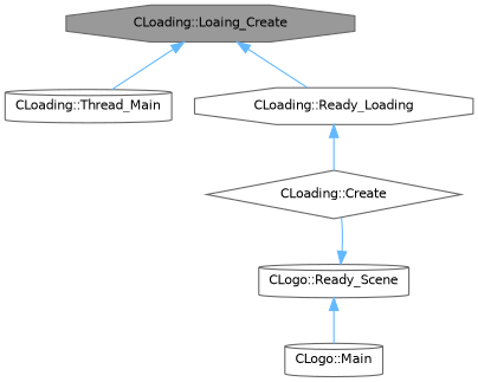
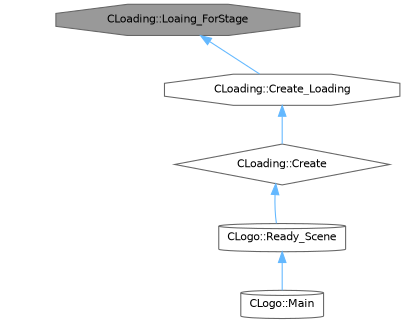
  digraph {
    rankdir=TB
    node [color=grey40 fillcolor=white fontname=Helvetica fontsize=10 shape=cylinder style=filled]
    edge [color=steelblue1 dir=back fontname=Helvetica fontsize=10 labelfontname=Helvetica labelfontsize=10 style=solid]
-   n1 [color=gray40 fillcolor=grey60 fontcolor=black height=0.2 label="CLoading::Loaing_Create" shape=octagon width=0.4]
-   n2 [height=0.2 label="CLoading::Thread_Main" width=0.4]
-   n3 [height=0.2 label="CLoading::Ready_Loading" shape=octagon width=0.4]
+   n1 [color=gray40 fillcolor=grey60 fontcolor=black height=0.2 label="CLoading::Loaing_ForStage" shape=octagon width=0.4]
+   n3 [height=0.2 label="CLoading::Create_Loading" shape=octagon width=0.4]
    n4 [height=0.2 label="CLoading::Create" shape=diamond width=0.4]
    n5 [height=0.2 label="CLogo::Ready_Scene" width=0.4]
    n6 [height=0.2 label="CLogo::Main" width=0.4]
-   n1 -> n2
    n1 -> n3
    n3 -> n4
-   n5 -> n4
+   n4 -> n5
    n5 -> n6
  }
